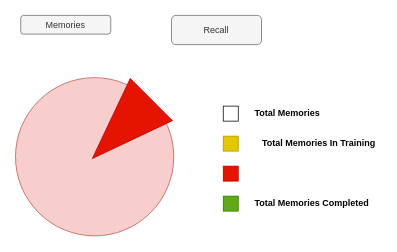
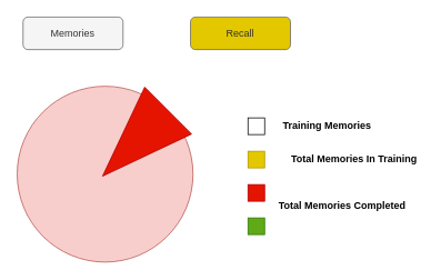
  <mxCell id="0" />
  <mxCell id="1" parent="0" />
- <mxCell id="2" value="Memories" style="rounded=1;whiteSpace=wrap;html=1;fillColor=#f5f5f5;fontColor=#333333;strokeColor=#666666;" vertex="1" parent="1"><mxGeometry x="27" y="20" width="120" height="25" as="geometry" /></mxCell>
- <mxCell id="3" value="Recall" style="rounded=1;whiteSpace=wrap;html=1;fillColor=#f5f5f5;fontColor=#333333;strokeColor=#666666;" vertex="1" parent="1"><mxGeometry x="228" y="20" width="120" height="39" as="geometry" /></mxCell>
- <mxCell id="4" value="&lt;font color=&quot;#000000&quot;&gt;Total Memories&lt;/font&gt;" style="text;html=1;strokeColor=none;fillColor=none;align=left;verticalAlign=middle;whiteSpace=wrap;rounded=0;fontStyle=1" vertex="1" parent="1"><mxGeometry x="337" y="141" width="160" height="20" as="geometry" /></mxCell>
+ <mxCell id="2" value="Memories" style="rounded=1;whiteSpace=wrap;html=1;fillColor=#f5f5f5;fontColor=#333333;strokeColor=#666666;" vertex="1" parent="1"><mxGeometry x="27" y="20" width="120" height="39" as="geometry" /></mxCell>
+ <mxCell id="3" value="Recall" style="rounded=1;whiteSpace=wrap;html=1;fillColor=#e3c800;fontColor=#333333;strokeColor=#666666;" vertex="1" parent="1"><mxGeometry x="228" y="20" width="120" height="39" as="geometry" /></mxCell>
+ <mxCell id="4" value="&lt;font color=&quot;#000000&quot;&gt;Training Memories&lt;/font&gt;" style="text;html=1;strokeColor=none;fillColor=none;align=left;verticalAlign=middle;whiteSpace=wrap;rounded=0;fontStyle=1" vertex="1" parent="1"><mxGeometry x="337" y="141" width="160" height="20" as="geometry" /></mxCell>
  <mxCell id="5" value="&lt;font color=&quot;#000000&quot;&gt;Total Memories In Training&lt;/font&gt;" style="text;html=1;strokeColor=none;fillColor=none;align=left;verticalAlign=middle;whiteSpace=wrap;rounded=0;fontStyle=1" vertex="1" parent="1"><mxGeometry x="347" y="181" width="160" height="20" as="geometry" /></mxCell>
- <mxCell id="6" value="&lt;font color=&quot;#000000&quot;&gt;Total Memories Completed&lt;/font&gt;" style="text;html=1;strokeColor=none;fillColor=none;align=left;verticalAlign=middle;whiteSpace=wrap;rounded=0;fontStyle=1" vertex="1" parent="1"><mxGeometry x="337" y="261" width="160" height="20" as="geometry" /></mxCell>
+ <mxCell id="6" value="&lt;font color=&quot;#000000&quot;&gt;Total Memories Completed&lt;/font&gt;" style="text;html=1;strokeColor=none;fillColor=none;align=left;verticalAlign=middle;whiteSpace=wrap;rounded=0;fontStyle=1" vertex="1" parent="1"><mxGeometry x="332" y="236" width="160" height="20" as="geometry" /></mxCell>
  <mxCell id="7" value="" style="whiteSpace=wrap;html=1;aspect=fixed;fontColor=#000000;" vertex="1" parent="1"><mxGeometry x="297" y="141" width="20" height="20" as="geometry" /></mxCell>
  <mxCell id="8" value="" style="whiteSpace=wrap;html=1;aspect=fixed;fontColor=#000000;fillColor=#e3c800;strokeColor=#B09500;" vertex="1" parent="1"><mxGeometry x="297" y="181" width="20" height="20" as="geometry" /></mxCell>
  <mxCell id="9" value="" style="whiteSpace=wrap;html=1;aspect=fixed;fontColor=#ffffff;fillColor=#e51400;strokeColor=#B20000;" vertex="1" parent="1"><mxGeometry x="297" y="221" width="20" height="20" as="geometry" /></mxCell>
  <mxCell id="10" value="" style="whiteSpace=wrap;html=1;aspect=fixed;fontColor=#ffffff;fillColor=#60a917;strokeColor=#2D7600;" vertex="1" parent="1"><mxGeometry x="297" y="261" width="20" height="20" as="geometry" /></mxCell>
  <mxCell id="11" value="" style="ellipse;whiteSpace=wrap;html=1;aspect=fixed;fillColor=#f8cecc;strokeColor=#b85450;" vertex="1" parent="1"><mxGeometry x="20" y="103" width="211" height="211" as="geometry" /></mxCell>
  <mxCell id="12" value="" style="triangle;whiteSpace=wrap;html=1;fontColor=#ffffff;fillColor=#e51400;strokeColor=#B20000;rotation=-225;" vertex="1" parent="1"><mxGeometry x="106.17" y="131.83" width="111.25" height="79.5" as="geometry" /></mxCell>
